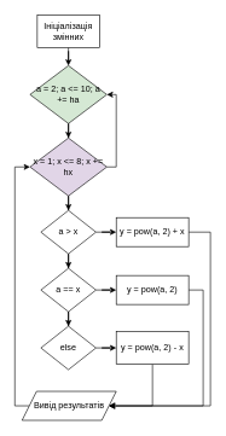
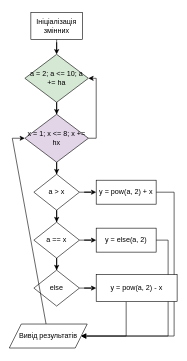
  <mxCell id="0" />
  <mxCell id="1" parent="0" />
  <mxCell id="2" value="" style="edgeStyle=orthogonalEdgeStyle;rounded=0;orthogonalLoop=1;jettySize=auto;html=1;" edge="1" parent="1" source="3" target="5"><mxGeometry relative="1" as="geometry" /></mxCell>
  <mxCell id="3" value="Ініціалізація змінних" style="whiteSpace=wrap;html=1;" vertex="1" parent="1"><mxGeometry x="51" y="20" width="86" height="45" as="geometry" /></mxCell>
  <mxCell id="4" value="" style="edgeStyle=orthogonalEdgeStyle;rounded=0;orthogonalLoop=1;jettySize=auto;html=1;" edge="1" parent="1" source="5" target="8"><mxGeometry relative="1" as="geometry" /></mxCell>
  <mxCell id="5" value="a = 2; a &amp;lt;= 10; a += ha" style="rhombus;whiteSpace=wrap;html=1;fillColor=#d5e8d4;" vertex="1" parent="1"><mxGeometry x="41" y="90" width="106" height="80" as="geometry" /></mxCell>
  <mxCell id="6" value="" style="edgeStyle=orthogonalEdgeStyle;rounded=0;orthogonalLoop=1;jettySize=auto;html=1;" edge="1" parent="1" source="8" target="11"><mxGeometry relative="1" as="geometry" /></mxCell>
  <mxCell id="7" style="edgeStyle=orthogonalEdgeStyle;rounded=0;orthogonalLoop=1;jettySize=auto;html=1;entryX=1;entryY=0.5;entryDx=0;entryDy=0;" edge="1" parent="1" source="8" target="5"><mxGeometry relative="1" as="geometry"><Array as="points"><mxPoint x="160" y="230" /><mxPoint x="160" y="130" /></Array></mxGeometry></mxCell>
  <mxCell id="8" value="x = 1; x &amp;lt;= 8; x += hx" style="rhombus;whiteSpace=wrap;html=1;fillColor=#e1d5e7;" vertex="1" parent="1"><mxGeometry x="41" y="190" width="106" height="80" as="geometry" /></mxCell>
  <mxCell id="9" value="" style="edgeStyle=orthogonalEdgeStyle;rounded=0;orthogonalLoop=1;jettySize=auto;html=1;" edge="1" parent="1" source="11" target="13"><mxGeometry relative="1" as="geometry" /></mxCell>
  <mxCell id="10" value="" style="edgeStyle=orthogonalEdgeStyle;rounded=0;orthogonalLoop=1;jettySize=auto;html=1;" edge="1" parent="1" source="11" target="16"><mxGeometry relative="1" as="geometry" /></mxCell>
  <mxCell id="11" value="a &amp;gt; x" style="rhombus;whiteSpace=wrap;html=1;" vertex="1" parent="1"><mxGeometry x="56" y="290" width="76" height="60" as="geometry" /></mxCell>
  <mxCell id="12" style="edgeStyle=orthogonalEdgeStyle;rounded=0;orthogonalLoop=1;jettySize=auto;html=1;" edge="1" parent="1" source="13" target="24"><mxGeometry relative="1" as="geometry"><Array as="points"><mxPoint x="290" y="320" /><mxPoint x="290" y="560" /></Array></mxGeometry></mxCell>
  <mxCell id="13" value="y = pow(a, 2) + x" style="whiteSpace=wrap;html=1;" vertex="1" parent="1"><mxGeometry x="160" y="300" width="100" height="40" as="geometry" /></mxCell>
  <mxCell id="14" value="" style="edgeStyle=orthogonalEdgeStyle;rounded=0;orthogonalLoop=1;jettySize=auto;html=1;" edge="1" parent="1" source="16" target="18"><mxGeometry relative="1" as="geometry" /></mxCell>
  <mxCell id="15" value="" style="edgeStyle=orthogonalEdgeStyle;rounded=0;orthogonalLoop=1;jettySize=auto;html=1;" edge="1" parent="1" source="16" target="20"><mxGeometry relative="1" as="geometry" /></mxCell>
  <mxCell id="16" value="a == x" style="rhombus;whiteSpace=wrap;html=1;" vertex="1" parent="1"><mxGeometry x="56" y="370" width="76" height="60" as="geometry" /></mxCell>
  <mxCell id="17" style="edgeStyle=orthogonalEdgeStyle;rounded=0;orthogonalLoop=1;jettySize=auto;html=1;entryX=1;entryY=0.5;entryDx=0;entryDy=0;" edge="1" parent="1" source="18" target="24"><mxGeometry relative="1" as="geometry"><Array as="points"><mxPoint x="280" y="400" /><mxPoint x="280" y="560" /></Array></mxGeometry></mxCell>
- <mxCell id="18" value="y = pow(a, 2)" style="whiteSpace=wrap;html=1;" vertex="1" parent="1"><mxGeometry x="160" y="380" width="100" height="40" as="geometry" /></mxCell>
+ <mxCell id="18" value="y = else(a, 2)" style="whiteSpace=wrap;html=1;" vertex="1" parent="1"><mxGeometry x="160" y="380" width="100" height="40" as="geometry" /></mxCell>
  <mxCell id="19" value="" style="edgeStyle=orthogonalEdgeStyle;rounded=0;orthogonalLoop=1;jettySize=auto;html=1;" edge="1" parent="1" source="20" target="22"><mxGeometry relative="1" as="geometry" /></mxCell>
  <mxCell id="20" value="else" style="rhombus;whiteSpace=wrap;html=1;" vertex="1" parent="1"><mxGeometry x="56" y="450" width="76" height="60" as="geometry" /></mxCell>
  <mxCell id="21" style="edgeStyle=orthogonalEdgeStyle;rounded=0;orthogonalLoop=1;jettySize=auto;html=1;entryX=1;entryY=0.5;entryDx=0;entryDy=0;" edge="1" parent="1" source="22" target="24"><mxGeometry relative="1" as="geometry"><Array as="points"><mxPoint x="210" y="560" /></Array></mxGeometry></mxCell>
- <mxCell id="22" value="y = pow(a, 2) - x" style="whiteSpace=wrap;html=1;" vertex="1" parent="1"><mxGeometry x="160" y="457.5" width="100" height="45" as="geometry" /></mxCell>
+ <mxCell id="22" value="y = pow(a, 2) - x" style="whiteSpace=wrap;html=1;" vertex="1" parent="1"><mxGeometry x="160" y="457.5" width="135" height="45" as="geometry" /></mxCell>
  <mxCell id="23" style="edgeStyle=orthogonalEdgeStyle;rounded=0;orthogonalLoop=1;jettySize=auto;html=1;entryX=0;entryY=0.5;entryDx=0;entryDy=0;" edge="1" parent="1" source="24" target="8"><mxGeometry relative="1" as="geometry"><Array as="points"><mxPoint x="20" y="560" /><mxPoint x="20" y="230" /></Array></mxGeometry></mxCell>
- <mxCell id="24" value="Вивід результатів" style="shape=parallelogram;perimeter=parallelogramPerimeter;whiteSpace=wrap;html=1;fixedSize=1;" vertex="1" parent="1"><mxGeometry x="30" y="540" width="130" height="40" as="geometry" /></mxCell>
+ <mxCell id="24" value="Вивід результатів" style="shape=parallelogram;perimeter=parallelogramPerimeter;whiteSpace=wrap;html=1;fixedSize=1;" vertex="1" parent="1"><mxGeometry x="15" y="540" width="130" height="40" as="geometry" /></mxCell>
